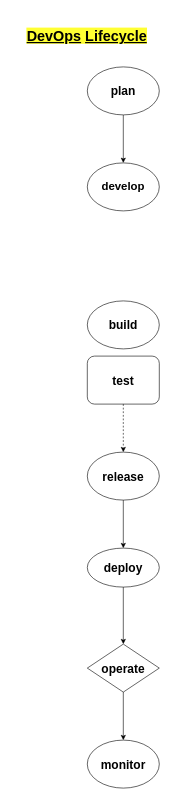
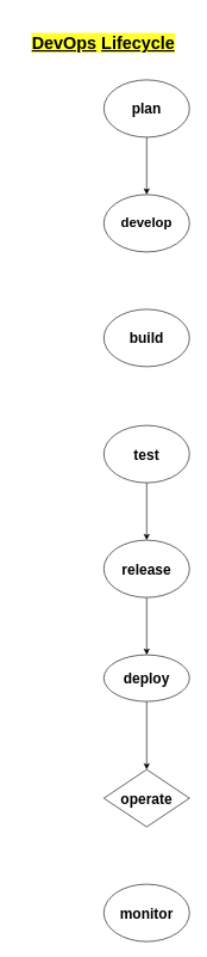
  <mxCell id="0" />
  <mxCell id="1" parent="0" />
  <mxCell id="2" value="" style="edgeStyle=orthogonalEdgeStyle;rounded=0;orthogonalLoop=1;jettySize=auto;html=1;" edge="1" parent="1" source="3" target="5"><mxGeometry relative="1" as="geometry" /></mxCell>
  <mxCell id="3" value="&lt;font style=&quot;font-size: 20px;&quot;&gt;&lt;b&gt;plan&lt;/b&gt;&lt;/font&gt;" style="ellipse;whiteSpace=wrap;html=1;" parent="1" vertex="1"><mxGeometry x="145" y="111" width="120" height="80" as="geometry" /></mxCell>
  <mxCell id="4" value="" style="endArrow=classic;html=1;exitX=0.5;exitY=1;exitDx=0;exitDy=0;" parent="1" source="3" edge="1"><mxGeometry width="50" height="50" relative="1" as="geometry"><mxPoint x="150" y="251" as="sourcePoint" /><mxPoint x="205" y="191" as="targetPoint" /></mxGeometry></mxCell>
  <mxCell id="5" value="&lt;font style=&quot;font-size: 19px;&quot;&gt;&lt;b style=&quot;&quot;&gt;develop&lt;/b&gt;&lt;/font&gt;" style="ellipse;whiteSpace=wrap;html=1;" parent="1" vertex="1"><mxGeometry x="145" y="271" width="120" height="80" as="geometry" /></mxCell>
- <mxCell id="6" value="&lt;b&gt;&lt;font style=&quot;font-size: 20px;&quot;&gt;build&lt;/font&gt;&lt;/b&gt;" style="ellipse;whiteSpace=wrap;html=1;" vertex="1" parent="1"><mxGeometry x="145" y="501" width="120" height="80" as="geometry" /></mxCell>
- <mxCell id="7" value="" style="edgeStyle=orthogonalEdgeStyle;rounded=0;orthogonalLoop=1;jettySize=auto;html=1;dashed=1;" edge="1" parent="1" source="8" target="10"><mxGeometry relative="1" as="geometry" /></mxCell>
- <mxCell id="8" value="&lt;b&gt;&lt;font style=&quot;font-size: 20px;&quot;&gt;test&lt;/font&gt;&lt;/b&gt;" style="whiteSpace=wrap;html=1;rounded=1;" vertex="1" parent="1"><mxGeometry x="145" y="593" width="120" height="80" as="geometry" /></mxCell>
+ <mxCell id="6" value="&lt;b&gt;&lt;font style=&quot;font-size: 20px;&quot;&gt;build&lt;/font&gt;&lt;/b&gt;" style="ellipse;whiteSpace=wrap;html=1;" vertex="1" parent="1"><mxGeometry x="145" y="431" width="120" height="80" as="geometry" /></mxCell>
+ <mxCell id="7" value="" style="edgeStyle=orthogonalEdgeStyle;rounded=0;orthogonalLoop=1;jettySize=auto;html=1;" edge="1" parent="1" source="8" target="10"><mxGeometry relative="1" as="geometry" /></mxCell>
+ <mxCell id="8" value="&lt;b&gt;&lt;font style=&quot;font-size: 20px;&quot;&gt;test&lt;/font&gt;&lt;/b&gt;" style="ellipse;whiteSpace=wrap;html=1;" vertex="1" parent="1"><mxGeometry x="145" y="593" width="120" height="80" as="geometry" /></mxCell>
  <mxCell id="9" value="" style="edgeStyle=orthogonalEdgeStyle;rounded=0;orthogonalLoop=1;jettySize=auto;html=1;" edge="1" parent="1" source="10" target="12"><mxGeometry relative="1" as="geometry" /></mxCell>
  <mxCell id="10" value="&lt;b&gt;&lt;font style=&quot;font-size: 20px;&quot;&gt;release&lt;/font&gt;&lt;/b&gt;" style="ellipse;whiteSpace=wrap;html=1;" vertex="1" parent="1"><mxGeometry x="145" y="753" width="120" height="80" as="geometry" /></mxCell>
  <mxCell id="11" value="" style="edgeStyle=orthogonalEdgeStyle;rounded=0;orthogonalLoop=1;jettySize=auto;html=1;" edge="1" parent="1" source="12" target="14"><mxGeometry relative="1" as="geometry" /></mxCell>
  <mxCell id="12" value="&lt;b&gt;&lt;font style=&quot;font-size: 20px;&quot;&gt;deploy&lt;/font&gt;&lt;/b&gt;" style="ellipse;whiteSpace=wrap;html=1;" vertex="1" parent="1"><mxGeometry x="145" y="913" width="120" height="65" as="geometry" /></mxCell>
- <mxCell id="13" value="" style="edgeStyle=orthogonalEdgeStyle;rounded=0;orthogonalLoop=1;jettySize=auto;html=1;" edge="1" parent="1" source="14" target="15"><mxGeometry relative="1" as="geometry" /></mxCell>
  <mxCell id="14" value="&lt;b&gt;&lt;font style=&quot;font-size: 20px;&quot;&gt;operate&lt;/font&gt;&lt;/b&gt;" style="rhombus;whiteSpace=wrap;html=1;" vertex="1" parent="1"><mxGeometry x="145" y="1073" width="120" height="80" as="geometry" /></mxCell>
  <mxCell id="15" value="&lt;b&gt;&lt;font style=&quot;font-size: 20px;&quot;&gt;monitor&lt;/font&gt;&lt;/b&gt;" style="ellipse;whiteSpace=wrap;html=1;" vertex="1" parent="1"><mxGeometry x="145" y="1233" width="120" height="80" as="geometry" /></mxCell>
  <mxCell id="16" value="&lt;h1&gt;&lt;b style=&quot;background-color: rgb(255, 255, 51);&quot;&gt;&lt;u&gt;DevOps&lt;/u&gt;&amp;nbsp;&lt;u&gt;Lifecycle&lt;/u&gt;&lt;/b&gt;&lt;/h1&gt;" style="text;html=1;align=center;verticalAlign=middle;resizable=0;points=[];autosize=1;strokeColor=none;fillColor=none;" vertex="1" parent="1"><mxGeometry x="20" y="20" width="248" height="80" as="geometry" /></mxCell>
